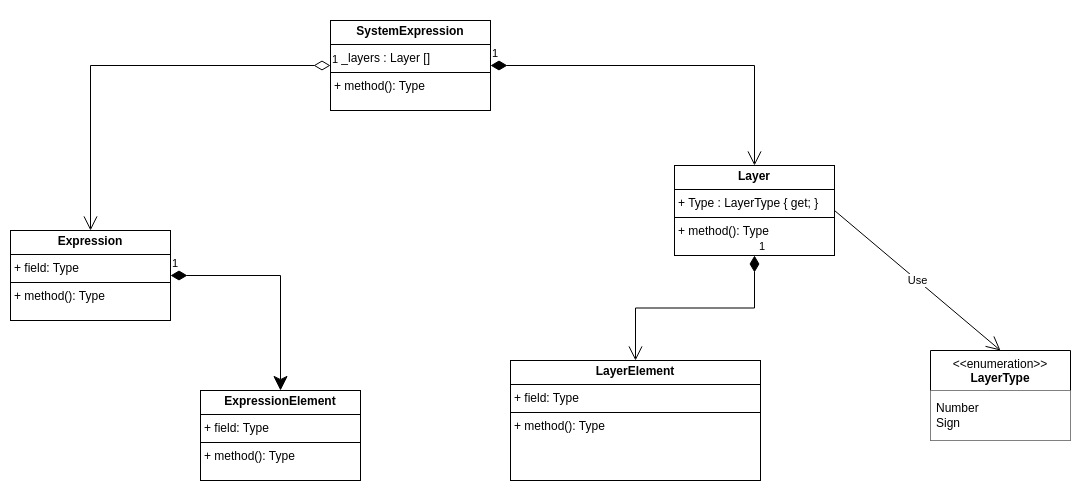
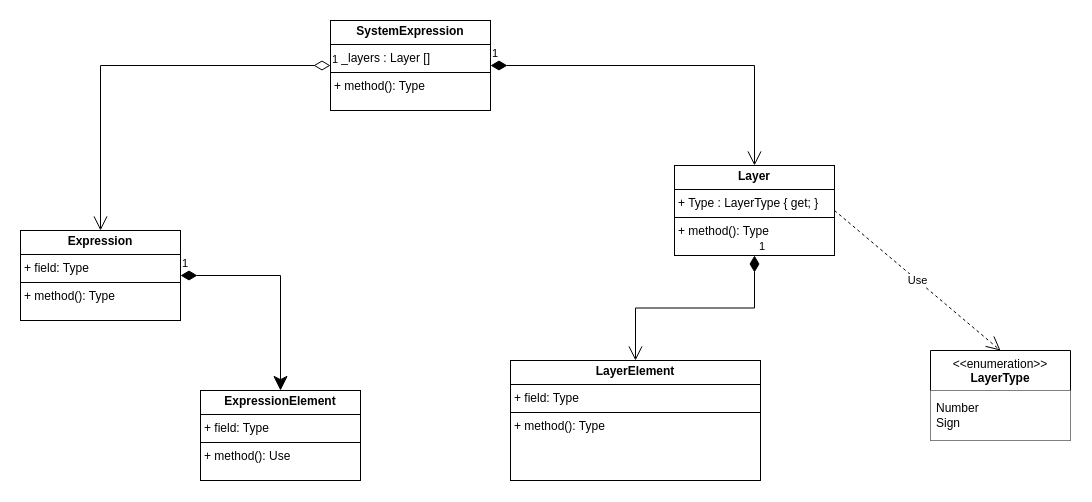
  <mxCell id="0" />
  <mxCell id="1" parent="0" />
  <mxCell id="2" value="&lt;p style=&quot;margin:0px;margin-top:4px;text-align:center;&quot;&gt;&lt;b&gt;SystemExpression&lt;/b&gt;&lt;/p&gt;&lt;hr size=&quot;1&quot; style=&quot;border-style:solid;&quot;&gt;&lt;p style=&quot;margin:0px;margin-left:4px;&quot;&gt;- _layers : Layer []&lt;/p&gt;&lt;hr size=&quot;1&quot; style=&quot;border-style:solid;&quot;&gt;&lt;p style=&quot;margin:0px;margin-left:4px;&quot;&gt;+ method(): Type&lt;/p&gt;" style="verticalAlign=top;align=left;overflow=fill;html=1;whiteSpace=wrap;" vertex="1" parent="1"><mxGeometry x="330" y="20" width="160" height="90" as="geometry" /></mxCell>
  <mxCell id="3" value="&lt;p style=&quot;margin:0px;margin-top:4px;text-align:center;&quot;&gt;&lt;b&gt;Layer&lt;/b&gt;&lt;/p&gt;&lt;hr size=&quot;1&quot; style=&quot;border-style:solid;&quot;&gt;&lt;p style=&quot;margin:0px;margin-left:4px;&quot;&gt;+ Type : LayerType { get; }&lt;/p&gt;&lt;hr size=&quot;1&quot; style=&quot;border-style:solid;&quot;&gt;&lt;p style=&quot;margin:0px;margin-left:4px;&quot;&gt;+ method(): Type&lt;/p&gt;" style="verticalAlign=top;align=left;overflow=fill;html=1;whiteSpace=wrap;" vertex="1" parent="1"><mxGeometry x="674" y="165" width="160" height="90" as="geometry" /></mxCell>
  <mxCell id="4" value="&lt;p style=&quot;margin:0px;margin-top:4px;text-align:center;&quot;&gt;&lt;b&gt;LayerElement&lt;/b&gt;&lt;/p&gt;&lt;hr size=&quot;1&quot; style=&quot;border-style:solid;&quot;&gt;&lt;p style=&quot;margin:0px;margin-left:4px;&quot;&gt;+ field: Type&lt;/p&gt;&lt;hr size=&quot;1&quot; style=&quot;border-style:solid;&quot;&gt;&lt;p style=&quot;margin:0px;margin-left:4px;&quot;&gt;+ method(): Type&lt;/p&gt;" style="verticalAlign=top;align=left;overflow=fill;html=1;whiteSpace=wrap;" vertex="1" parent="1"><mxGeometry x="510" y="360" width="250" height="120" as="geometry" /></mxCell>
  <mxCell id="5" value="&amp;lt;&amp;lt;enumeration&amp;gt;&amp;gt;&lt;br&gt;&lt;b&gt;LayerType&lt;/b&gt;" style="swimlane;fontStyle=0;align=center;verticalAlign=top;childLayout=stackLayout;horizontal=1;startSize=40;horizontalStack=0;resizeParent=1;resizeParentMax=0;resizeLast=0;collapsible=0;marginBottom=0;html=1;whiteSpace=wrap;" vertex="1" parent="1"><mxGeometry x="930" y="350" width="140" height="90" as="geometry" /></mxCell>
  <mxCell id="6" value="Number&lt;div&gt;Sign&lt;/div&gt;" style="text;html=1;strokeColor=none;fillColor=default;align=left;verticalAlign=middle;spacingLeft=4;spacingRight=4;overflow=hidden;rotatable=0;points=[[0,0.5],[1,0.5]];portConstraint=eastwest;whiteSpace=wrap;" vertex="1" parent="5"><mxGeometry y="40" width="140" height="50" as="geometry" /></mxCell>
  <mxCell id="7" value="1" style="endArrow=open;html=1;endSize=12;startArrow=diamondThin;startSize=14;startFill=1;edgeStyle=orthogonalEdgeStyle;align=left;verticalAlign=bottom;rounded=0;exitX=1;exitY=0.5;exitDx=0;exitDy=0;entryX=0.5;entryY=0;entryDx=0;entryDy=0;" edge="1" parent="1" source="2" target="3"><mxGeometry x="-1" y="3" relative="1" as="geometry"><mxPoint x="590" y="240" as="sourcePoint" /><mxPoint x="750" y="140" as="targetPoint" /></mxGeometry></mxCell>
  <mxCell id="8" value="1" style="endArrow=open;html=1;endSize=12;startArrow=diamondThin;startSize=14;startFill=1;edgeStyle=orthogonalEdgeStyle;align=left;verticalAlign=bottom;rounded=0;exitX=0.5;exitY=1;exitDx=0;exitDy=0;entryX=0.5;entryY=0;entryDx=0;entryDy=0;" edge="1" parent="1" source="3" target="4"><mxGeometry x="-1" y="3" relative="1" as="geometry"><mxPoint x="760" y="330" as="sourcePoint" /><mxPoint x="1024" y="445" as="targetPoint" /></mxGeometry></mxCell>
- <mxCell id="9" value="&lt;p style=&quot;margin:0px;margin-top:4px;text-align:center;&quot;&gt;&lt;b&gt;Expression&lt;/b&gt;&lt;/p&gt;&lt;hr size=&quot;1&quot; style=&quot;border-style:solid;&quot;&gt;&lt;p style=&quot;margin:0px;margin-left:4px;&quot;&gt;+ field: Type&lt;/p&gt;&lt;hr size=&quot;1&quot; style=&quot;border-style:solid;&quot;&gt;&lt;p style=&quot;margin:0px;margin-left:4px;&quot;&gt;+ method(): Type&lt;/p&gt;" style="verticalAlign=top;align=left;overflow=fill;html=1;whiteSpace=wrap;" vertex="1" parent="1"><mxGeometry x="10" y="230" width="160" height="90" as="geometry" /></mxCell>
- <mxCell id="10" value="Use" style="endArrow=open;endSize=12;dashed=0;html=1;rounded=0;exitX=1;exitY=0.5;exitDx=0;exitDy=0;entryX=0.5;entryY=0;entryDx=0;entryDy=0;" edge="1" parent="1" source="3" target="5"><mxGeometry width="160" relative="1" as="geometry"><mxPoint x="890" y="240" as="sourcePoint" /><mxPoint x="1050" y="240" as="targetPoint" /></mxGeometry></mxCell>
+ <mxCell id="9" value="&lt;p style=&quot;margin:0px;margin-top:4px;text-align:center;&quot;&gt;&lt;b&gt;Expression&lt;/b&gt;&lt;/p&gt;&lt;hr size=&quot;1&quot; style=&quot;border-style:solid;&quot;&gt;&lt;p style=&quot;margin:0px;margin-left:4px;&quot;&gt;+ field: Type&lt;/p&gt;&lt;hr size=&quot;1&quot; style=&quot;border-style:solid;&quot;&gt;&lt;p style=&quot;margin:0px;margin-left:4px;&quot;&gt;+ method(): Type&lt;/p&gt;" style="verticalAlign=top;align=left;overflow=fill;html=1;whiteSpace=wrap;" vertex="1" parent="1"><mxGeometry x="20" y="230" width="160" height="90" as="geometry" /></mxCell>
+ <mxCell id="10" value="Use" style="endArrow=open;endSize=12;dashed=1;html=1;rounded=0;exitX=1;exitY=0.5;exitDx=0;exitDy=0;entryX=0.5;entryY=0;entryDx=0;entryDy=0;" edge="1" parent="1" source="3" target="5"><mxGeometry width="160" relative="1" as="geometry"><mxPoint x="890" y="240" as="sourcePoint" /><mxPoint x="1050" y="240" as="targetPoint" /></mxGeometry></mxCell>
  <mxCell id="11" value="1" style="endArrow=open;html=1;endSize=12;startArrow=diamondThin;startSize=14;startFill=0;edgeStyle=orthogonalEdgeStyle;align=left;verticalAlign=bottom;rounded=0;exitX=0;exitY=0.5;exitDx=0;exitDy=0;entryX=0.5;entryY=0;entryDx=0;entryDy=0;" edge="1" parent="1" source="2" target="9"><mxGeometry x="-1" y="3" relative="1" as="geometry"><mxPoint x="240" y="140" as="sourcePoint" /><mxPoint x="400" y="140" as="targetPoint" /></mxGeometry></mxCell>
- <mxCell id="12" value="&lt;p style=&quot;margin:0px;margin-top:4px;text-align:center;&quot;&gt;&lt;b&gt;ExpressionElement&lt;/b&gt;&lt;/p&gt;&lt;hr size=&quot;1&quot; style=&quot;border-style:solid;&quot;&gt;&lt;p style=&quot;margin:0px;margin-left:4px;&quot;&gt;+ field: Type&lt;/p&gt;&lt;hr size=&quot;1&quot; style=&quot;border-style:solid;&quot;&gt;&lt;p style=&quot;margin:0px;margin-left:4px;&quot;&gt;+ method(): Type&lt;/p&gt;" style="verticalAlign=top;align=left;overflow=fill;html=1;whiteSpace=wrap;" vertex="1" parent="1"><mxGeometry x="200" y="390" width="160" height="90" as="geometry" /></mxCell>
+ <mxCell id="12" value="&lt;p style=&quot;margin:0px;margin-top:4px;text-align:center;&quot;&gt;&lt;b&gt;ExpressionElement&lt;/b&gt;&lt;/p&gt;&lt;hr size=&quot;1&quot; style=&quot;border-style:solid;&quot;&gt;&lt;p style=&quot;margin:0px;margin-left:4px;&quot;&gt;+ field: Type&lt;/p&gt;&lt;hr size=&quot;1&quot; style=&quot;border-style:solid;&quot;&gt;&lt;p style=&quot;margin:0px;margin-left:4px;&quot;&gt;+ method(): Use&lt;/p&gt;" style="verticalAlign=top;align=left;overflow=fill;html=1;whiteSpace=wrap;" vertex="1" parent="1"><mxGeometry x="200" y="390" width="160" height="90" as="geometry" /></mxCell>
  <mxCell id="13" value="1" style="endArrow=classic;html=1;endSize=12;startArrow=diamondThin;startSize=14;startFill=1;edgeStyle=orthogonalEdgeStyle;align=left;verticalAlign=bottom;rounded=0;exitX=1;exitY=0.5;exitDx=0;exitDy=0;entryX=0.5;entryY=0;entryDx=0;entryDy=0;" edge="1" parent="1" source="9" target="12"><mxGeometry x="-1" y="3" relative="1" as="geometry"><mxPoint x="240" y="340" as="sourcePoint" /><mxPoint x="400" y="340" as="targetPoint" /></mxGeometry></mxCell>
